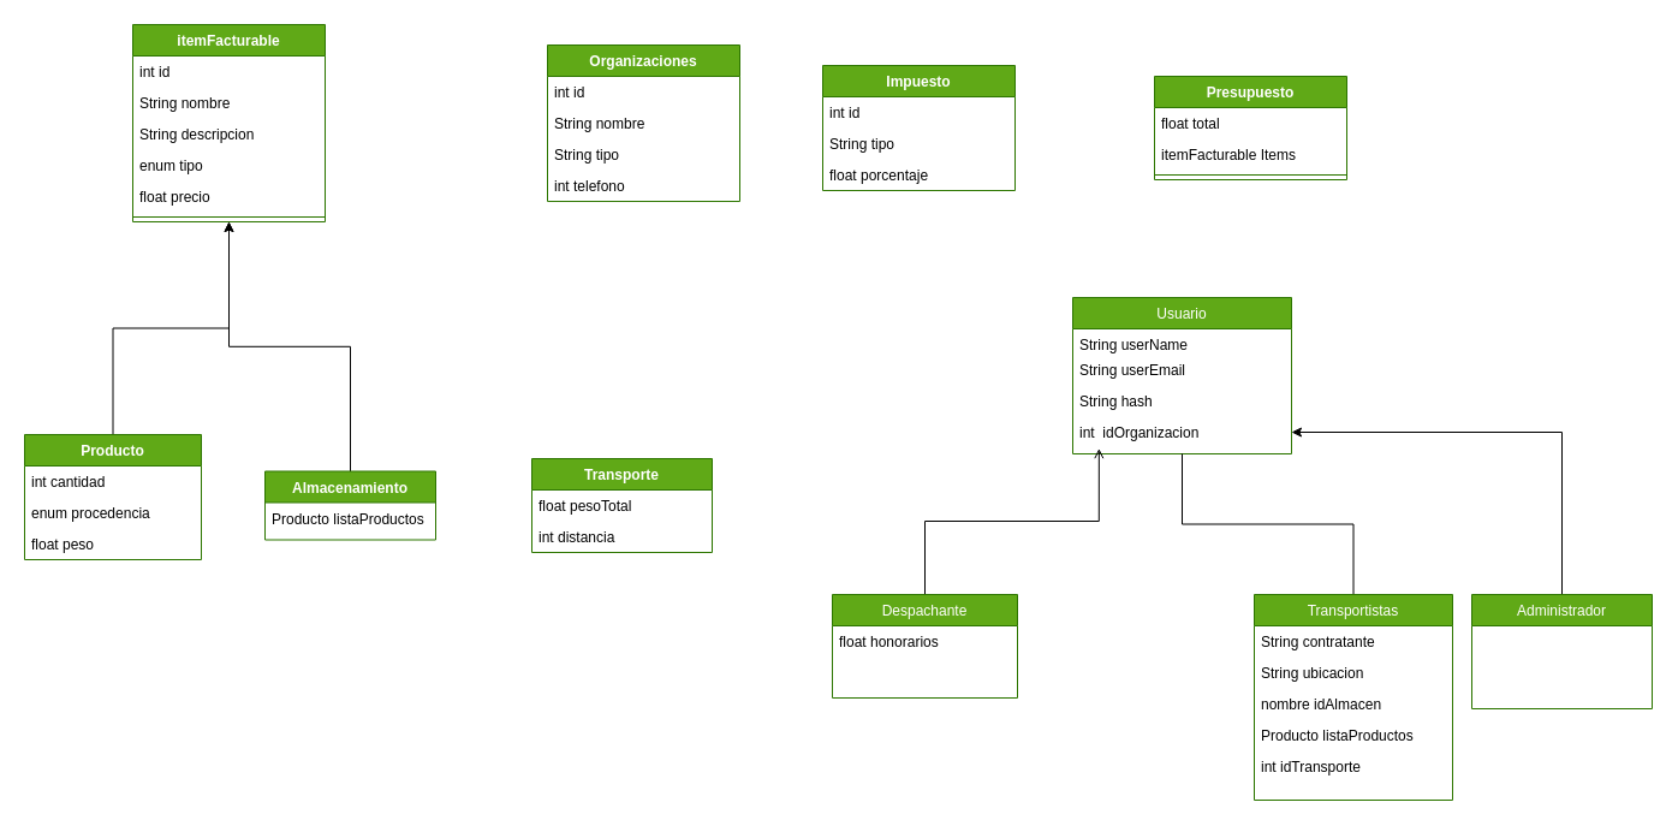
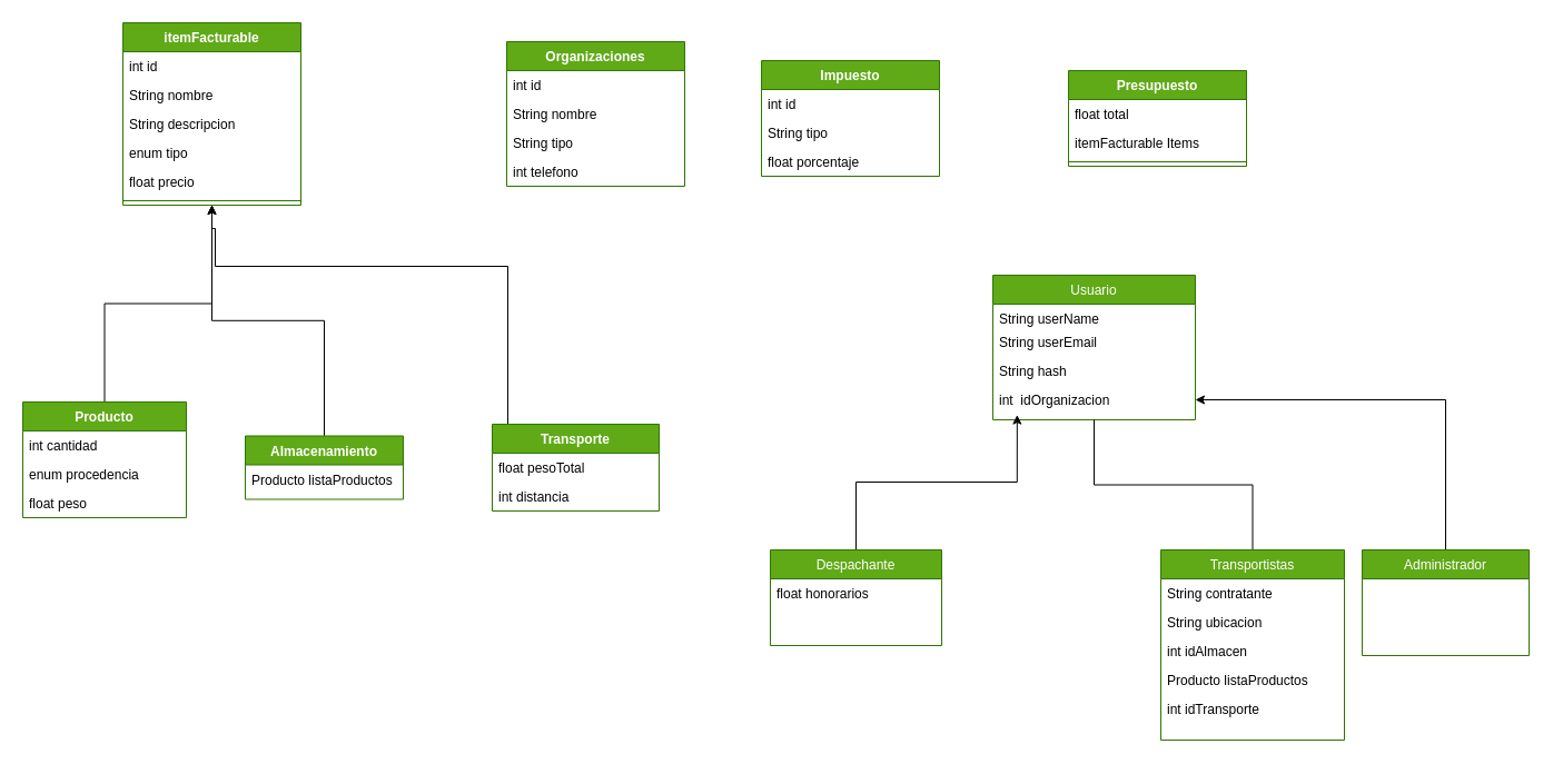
  <mxCell id="0" />
  <mxCell id="1" parent="0" />
  <mxCell id="2" value="Usuario" style="swimlane;fontStyle=0;align=center;verticalAlign=top;childLayout=stackLayout;horizontal=1;startSize=26;horizontalStack=0;resizeParent=1;resizeLast=0;collapsible=1;marginBottom=0;rounded=0;shadow=0;strokeWidth=1;fillColor=#60a917;strokeColor=#2D7600;fontColor=#ffffff;" parent="1" vertex="1"><mxGeometry x="892" y="247" width="182" height="130" as="geometry"><mxRectangle x="550" y="140" width="160" height="26" as="alternateBounds" /></mxGeometry></mxCell>
  <mxCell id="3" value="String userName" style="text;align=left;verticalAlign=top;spacingLeft=4;spacingRight=4;overflow=hidden;rotatable=0;points=[[0,0.5],[1,0.5]];portConstraint=eastwest;rounded=0;shadow=0;html=0;" parent="2" vertex="1"><mxGeometry y="26" width="182" height="21" as="geometry" /></mxCell>
  <mxCell id="4" value="String userEmail" style="text;strokeColor=none;fillColor=none;align=left;verticalAlign=top;spacingLeft=4;spacingRight=4;overflow=hidden;rotatable=0;points=[[0,0.5],[1,0.5]];portConstraint=eastwest;" parent="2" vertex="1"><mxGeometry y="47" width="182" height="26" as="geometry" /></mxCell>
  <mxCell id="5" value="String hash" style="text;strokeColor=none;fillColor=none;align=left;verticalAlign=top;spacingLeft=4;spacingRight=4;overflow=hidden;rotatable=0;points=[[0,0.5],[1,0.5]];portConstraint=eastwest;" parent="2" vertex="1"><mxGeometry y="73" width="182" height="26" as="geometry" /></mxCell>
  <mxCell id="6" value="int  idOrganizacion" style="text;strokeColor=none;fillColor=none;align=left;verticalAlign=top;spacingLeft=4;spacingRight=4;overflow=hidden;rotatable=0;points=[[0,0.5],[1,0.5]];portConstraint=eastwest;" parent="2" vertex="1"><mxGeometry y="99" width="182" height="26" as="geometry" /></mxCell>
- <mxCell id="7" style="edgeStyle=orthogonalEdgeStyle;rounded=0;orthogonalLoop=1;jettySize=auto;html=1;entryX=0.12;entryY=1.023;entryDx=0;entryDy=0;entryPerimeter=0;endArrow=open;" edge="1" parent="1" source="8" target="6"><mxGeometry relative="1" as="geometry" /></mxCell>
+ <mxCell id="7" style="edgeStyle=orthogonalEdgeStyle;rounded=0;orthogonalLoop=1;jettySize=auto;html=1;entryX=0.12;entryY=1.023;entryDx=0;entryDy=0;entryPerimeter=0;" edge="1" parent="1" source="8" target="6"><mxGeometry relative="1" as="geometry" /></mxCell>
  <mxCell id="8" value="Despachante" style="swimlane;fontStyle=0;align=center;verticalAlign=top;childLayout=stackLayout;horizontal=1;startSize=26;horizontalStack=0;resizeParent=1;resizeLast=0;collapsible=1;marginBottom=0;rounded=0;shadow=0;strokeWidth=1;fillColor=#60a917;strokeColor=#2D7600;fontColor=#ffffff;" parent="1" vertex="1"><mxGeometry x="692" y="494" width="154" height="86" as="geometry"><mxRectangle x="-40" y="-150" width="160" height="26" as="alternateBounds" /></mxGeometry></mxCell>
  <mxCell id="9" value="float honorarios" style="text;strokeColor=none;fillColor=none;align=left;verticalAlign=top;spacingLeft=4;spacingRight=4;overflow=hidden;rotatable=0;points=[[0,0.5],[1,0.5]];portConstraint=eastwest;" parent="8" vertex="1"><mxGeometry y="26" width="154" height="26" as="geometry" /></mxCell>
  <mxCell id="10" style="edgeStyle=orthogonalEdgeStyle;rounded=0;orthogonalLoop=1;jettySize=auto;html=1;entryX=0.5;entryY=1;entryDx=0;entryDy=0;endArrow=none;" edge="1" parent="1" source="11" target="2"><mxGeometry relative="1" as="geometry" /></mxCell>
  <mxCell id="11" value="Transportistas&#10;" style="swimlane;fontStyle=0;align=center;verticalAlign=top;childLayout=stackLayout;horizontal=1;startSize=26;horizontalStack=0;resizeParent=1;resizeLast=0;collapsible=1;marginBottom=0;rounded=0;shadow=0;strokeWidth=1;fillColor=#60a917;strokeColor=#2D7600;fontColor=#ffffff;" parent="1" vertex="1"><mxGeometry x="1043" y="494" width="165" height="171" as="geometry"><mxRectangle x="-40" y="-150" width="160" height="26" as="alternateBounds" /></mxGeometry></mxCell>
  <mxCell id="12" value="String contratante" style="text;strokeColor=none;fillColor=none;align=left;verticalAlign=top;spacingLeft=4;spacingRight=4;overflow=hidden;rotatable=0;points=[[0,0.5],[1,0.5]];portConstraint=eastwest;" parent="11" vertex="1"><mxGeometry y="26" width="165" height="26" as="geometry" /></mxCell>
  <mxCell id="13" value="String ubicacion" style="text;strokeColor=none;fillColor=none;align=left;verticalAlign=top;spacingLeft=4;spacingRight=4;overflow=hidden;rotatable=0;points=[[0,0.5],[1,0.5]];portConstraint=eastwest;" parent="11" vertex="1"><mxGeometry y="52" width="165" height="26" as="geometry" /></mxCell>
- <mxCell id="14" value="nombre idAlmacen " style="text;strokeColor=none;fillColor=none;align=left;verticalAlign=top;spacingLeft=4;spacingRight=4;overflow=hidden;rotatable=0;points=[[0,0.5],[1,0.5]];portConstraint=eastwest;" parent="11" vertex="1"><mxGeometry y="78" width="165" height="26" as="geometry" /></mxCell>
+ <mxCell id="14" value="int idAlmacen " style="text;strokeColor=none;fillColor=none;align=left;verticalAlign=top;spacingLeft=4;spacingRight=4;overflow=hidden;rotatable=0;points=[[0,0.5],[1,0.5]];portConstraint=eastwest;" parent="11" vertex="1"><mxGeometry y="78" width="165" height="26" as="geometry" /></mxCell>
  <mxCell id="15" value="Producto listaProductos" style="text;strokeColor=none;fillColor=none;align=left;verticalAlign=top;spacingLeft=4;spacingRight=4;overflow=hidden;rotatable=0;points=[[0,0.5],[1,0.5]];portConstraint=eastwest;" parent="11" vertex="1"><mxGeometry y="104" width="165" height="26" as="geometry" /></mxCell>
  <mxCell id="16" value="int idTransporte" style="text;strokeColor=none;fillColor=none;align=left;verticalAlign=top;spacingLeft=4;spacingRight=4;overflow=hidden;rotatable=0;points=[[0,0.5],[1,0.5]];portConstraint=eastwest;" parent="11" vertex="1"><mxGeometry y="130" width="165" height="26" as="geometry" /></mxCell>
  <mxCell id="17" style="edgeStyle=orthogonalEdgeStyle;rounded=0;orthogonalLoop=1;jettySize=auto;html=1;" edge="1" parent="1" source="18" target="6"><mxGeometry relative="1" as="geometry" /></mxCell>
  <mxCell id="18" value="Administrador" style="swimlane;fontStyle=0;align=center;verticalAlign=top;childLayout=stackLayout;horizontal=1;startSize=26;horizontalStack=0;resizeParent=1;resizeLast=0;collapsible=1;marginBottom=0;rounded=0;shadow=0;strokeWidth=1;fillColor=#60a917;strokeColor=#2D7600;fontColor=#ffffff;" parent="1" vertex="1"><mxGeometry x="1224" y="494" width="150" height="95" as="geometry"><mxRectangle x="550" y="140" width="160" height="26" as="alternateBounds" /></mxGeometry></mxCell>
  <mxCell id="19" style="edgeStyle=orthogonalEdgeStyle;rounded=0;orthogonalLoop=1;jettySize=auto;html=1;" parent="1" source="20" target="24" edge="1"><mxGeometry relative="1" as="geometry" /></mxCell>
  <mxCell id="20" value="Producto" style="swimlane;fontStyle=1;align=center;verticalAlign=top;childLayout=stackLayout;horizontal=1;startSize=26;horizontalStack=0;resizeParent=1;resizeParentMax=0;resizeLast=0;collapsible=1;marginBottom=0;fillColor=#60a917;fontColor=#ffffff;strokeColor=#2D7600;" parent="1" vertex="1"><mxGeometry x="20" y="361" width="147" height="104" as="geometry" /></mxCell>
  <mxCell id="21" value="int cantidad" style="text;strokeColor=none;fillColor=none;align=left;verticalAlign=top;spacingLeft=4;spacingRight=4;overflow=hidden;rotatable=0;points=[[0,0.5],[1,0.5]];portConstraint=eastwest;" parent="20" vertex="1"><mxGeometry y="26" width="147" height="26" as="geometry" /></mxCell>
  <mxCell id="22" value="enum procedencia" style="text;strokeColor=none;fillColor=none;align=left;verticalAlign=top;spacingLeft=4;spacingRight=4;overflow=hidden;rotatable=0;points=[[0,0.5],[1,0.5]];portConstraint=eastwest;" parent="20" vertex="1"><mxGeometry y="52" width="147" height="26" as="geometry" /></mxCell>
  <mxCell id="23" value="float peso&#10;" style="text;strokeColor=none;fillColor=none;align=left;verticalAlign=top;spacingLeft=4;spacingRight=4;overflow=hidden;rotatable=0;points=[[0,0.5],[1,0.5]];portConstraint=eastwest;" parent="20" vertex="1"><mxGeometry y="78" width="147" height="26" as="geometry" /></mxCell>
  <mxCell id="24" value="itemFacturable" style="swimlane;fontStyle=1;align=center;verticalAlign=top;childLayout=stackLayout;horizontal=1;startSize=26;horizontalStack=0;resizeParent=1;resizeParentMax=0;resizeLast=0;collapsible=1;marginBottom=0;fillColor=#60a917;fontColor=#ffffff;strokeColor=#2D7600;" parent="1" vertex="1"><mxGeometry x="110" y="20" width="160" height="164" as="geometry" /></mxCell>
  <mxCell id="25" value="int id" style="text;strokeColor=none;fillColor=none;align=left;verticalAlign=top;spacingLeft=4;spacingRight=4;overflow=hidden;rotatable=0;points=[[0,0.5],[1,0.5]];portConstraint=eastwest;" parent="24" vertex="1"><mxGeometry y="26" width="160" height="26" as="geometry" /></mxCell>
  <mxCell id="26" value="String nombre" style="text;strokeColor=none;fillColor=none;align=left;verticalAlign=top;spacingLeft=4;spacingRight=4;overflow=hidden;rotatable=0;points=[[0,0.5],[1,0.5]];portConstraint=eastwest;" parent="24" vertex="1"><mxGeometry y="52" width="160" height="26" as="geometry" /></mxCell>
  <mxCell id="27" value="String descripcion" style="text;strokeColor=none;fillColor=none;align=left;verticalAlign=top;spacingLeft=4;spacingRight=4;overflow=hidden;rotatable=0;points=[[0,0.5],[1,0.5]];portConstraint=eastwest;" parent="24" vertex="1"><mxGeometry y="78" width="160" height="26" as="geometry" /></mxCell>
  <mxCell id="28" value="enum tipo" style="text;strokeColor=none;fillColor=none;align=left;verticalAlign=top;spacingLeft=4;spacingRight=4;overflow=hidden;rotatable=0;points=[[0,0.5],[1,0.5]];portConstraint=eastwest;" parent="24" vertex="1"><mxGeometry y="104" width="160" height="26" as="geometry" /></mxCell>
  <mxCell id="29" value="float precio&#10;" style="text;strokeColor=none;fillColor=none;align=left;verticalAlign=top;spacingLeft=4;spacingRight=4;overflow=hidden;rotatable=0;points=[[0,0.5],[1,0.5]];portConstraint=eastwest;" parent="24" vertex="1"><mxGeometry y="130" width="160" height="26" as="geometry" /></mxCell>
  <mxCell id="30" value="" style="line;strokeWidth=1;fillColor=none;align=left;verticalAlign=middle;spacingTop=-1;spacingLeft=3;spacingRight=3;rotatable=0;labelPosition=right;points=[];portConstraint=eastwest;strokeColor=inherit;" parent="24" vertex="1"><mxGeometry y="156" width="160" height="8" as="geometry" /></mxCell>
+ <mxCell id="31" style="edgeStyle=orthogonalEdgeStyle;rounded=0;orthogonalLoop=1;jettySize=auto;html=1;entryX=0.5;entryY=1;entryDx=0;entryDy=0;" parent="1" source="32" target="24" edge="1"><mxGeometry relative="1" as="geometry"><Array as="points"><mxPoint x="456" y="239" /><mxPoint x="193" y="239" /><mxPoint x="193" y="205" /><mxPoint x="190" y="205" /></Array></mxGeometry></mxCell>
  <mxCell id="32" value="Transporte" style="swimlane;fontStyle=1;align=center;verticalAlign=top;childLayout=stackLayout;horizontal=1;startSize=26;horizontalStack=0;resizeParent=1;resizeParentMax=0;resizeLast=0;collapsible=1;marginBottom=0;fillColor=#60a917;fontColor=#ffffff;strokeColor=#2D7600;" parent="1" vertex="1"><mxGeometry x="442" y="381" width="150" height="78" as="geometry" /></mxCell>
  <mxCell id="33" value="float pesoTotal" style="text;strokeColor=none;fillColor=none;align=left;verticalAlign=top;spacingLeft=4;spacingRight=4;overflow=hidden;rotatable=0;points=[[0,0.5],[1,0.5]];portConstraint=eastwest;" parent="32" vertex="1"><mxGeometry y="26" width="150" height="26" as="geometry" /></mxCell>
  <mxCell id="34" value="int distancia" style="text;strokeColor=none;fillColor=none;align=left;verticalAlign=top;spacingLeft=4;spacingRight=4;overflow=hidden;rotatable=0;points=[[0,0.5],[1,0.5]];portConstraint=eastwest;" parent="32" vertex="1"><mxGeometry y="52" width="150" height="26" as="geometry" /></mxCell>
  <mxCell id="35" value="Impuesto" style="swimlane;fontStyle=1;align=center;verticalAlign=top;childLayout=stackLayout;horizontal=1;startSize=26;horizontalStack=0;resizeParent=1;resizeParentMax=0;resizeLast=0;collapsible=1;marginBottom=0;fillColor=#60a917;fontColor=#ffffff;strokeColor=#2D7600;" parent="1" vertex="1"><mxGeometry x="684" y="54" width="160" height="104" as="geometry" /></mxCell>
  <mxCell id="36" value="int id" style="text;strokeColor=none;fillColor=none;align=left;verticalAlign=top;spacingLeft=4;spacingRight=4;overflow=hidden;rotatable=0;points=[[0,0.5],[1,0.5]];portConstraint=eastwest;" vertex="1" parent="35"><mxGeometry y="26" width="160" height="26" as="geometry" /></mxCell>
  <mxCell id="37" value="String tipo" style="text;strokeColor=none;fillColor=none;align=left;verticalAlign=top;spacingLeft=4;spacingRight=4;overflow=hidden;rotatable=0;points=[[0,0.5],[1,0.5]];portConstraint=eastwest;" parent="35" vertex="1"><mxGeometry y="52" width="160" height="26" as="geometry" /></mxCell>
  <mxCell id="38" value="float porcentaje" style="text;strokeColor=none;fillColor=none;align=left;verticalAlign=top;spacingLeft=4;spacingRight=4;overflow=hidden;rotatable=0;points=[[0,0.5],[1,0.5]];portConstraint=eastwest;" parent="35" vertex="1"><mxGeometry y="78" width="160" height="26" as="geometry" /></mxCell>
  <mxCell id="39" style="edgeStyle=orthogonalEdgeStyle;rounded=0;orthogonalLoop=1;jettySize=auto;html=1;entryX=0.5;entryY=1;entryDx=0;entryDy=0;" parent="1" source="40" target="24" edge="1"><mxGeometry relative="1" as="geometry" /></mxCell>
  <mxCell id="40" value="Almacenamiento" style="swimlane;fontStyle=1;align=center;verticalAlign=top;childLayout=stackLayout;horizontal=1;startSize=26;horizontalStack=0;resizeParent=1;resizeParentMax=0;resizeLast=0;collapsible=1;marginBottom=0;fillColor=#60a917;fontColor=#ffffff;strokeColor=#2D7600;" parent="1" vertex="1"><mxGeometry x="220" y="391.5" width="142" height="57" as="geometry" /></mxCell>
  <mxCell id="41" value="Producto listaProductos" style="text;strokeColor=none;fillColor=none;align=left;verticalAlign=top;spacingLeft=4;spacingRight=4;overflow=hidden;rotatable=0;points=[[0,0.5],[1,0.5]];portConstraint=eastwest;" parent="40" vertex="1"><mxGeometry y="26" width="142" height="31" as="geometry" /></mxCell>
  <mxCell id="42" value="Presupuesto" style="swimlane;fontStyle=1;align=center;verticalAlign=top;childLayout=stackLayout;horizontal=1;startSize=26;horizontalStack=0;resizeParent=1;resizeParentMax=0;resizeLast=0;collapsible=1;marginBottom=0;fillColor=#60a917;fontColor=#ffffff;strokeColor=#2D7600;" parent="1" vertex="1"><mxGeometry x="960" y="63" width="160" height="86" as="geometry" /></mxCell>
  <mxCell id="43" value="float total" style="text;strokeColor=none;fillColor=none;align=left;verticalAlign=top;spacingLeft=4;spacingRight=4;overflow=hidden;rotatable=0;points=[[0,0.5],[1,0.5]];portConstraint=eastwest;" parent="42" vertex="1"><mxGeometry y="26" width="160" height="26" as="geometry" /></mxCell>
  <mxCell id="44" value="itemFacturable Items" style="text;strokeColor=none;fillColor=none;align=left;verticalAlign=top;spacingLeft=4;spacingRight=4;overflow=hidden;rotatable=0;points=[[0,0.5],[1,0.5]];portConstraint=eastwest;" parent="42" vertex="1"><mxGeometry y="52" width="160" height="26" as="geometry" /></mxCell>
  <mxCell id="45" value="" style="line;strokeWidth=1;fillColor=none;align=left;verticalAlign=middle;spacingTop=-1;spacingLeft=3;spacingRight=3;rotatable=0;labelPosition=right;points=[];portConstraint=eastwest;strokeColor=inherit;" parent="42" vertex="1"><mxGeometry y="78" width="160" height="8" as="geometry" /></mxCell>
  <mxCell id="46" value="Organizaciones" style="swimlane;fontStyle=1;align=center;verticalAlign=top;childLayout=stackLayout;horizontal=1;startSize=26;horizontalStack=0;resizeParent=1;resizeParentMax=0;resizeLast=0;collapsible=1;marginBottom=0;fillColor=#60a917;fontColor=#ffffff;strokeColor=#2D7600;" parent="1" vertex="1"><mxGeometry x="455" y="37" width="160" height="130" as="geometry" /></mxCell>
  <mxCell id="47" value="int id" style="text;strokeColor=none;fillColor=none;align=left;verticalAlign=top;spacingLeft=4;spacingRight=4;overflow=hidden;rotatable=0;points=[[0,0.5],[1,0.5]];portConstraint=eastwest;" parent="46" vertex="1"><mxGeometry y="26" width="160" height="26" as="geometry" /></mxCell>
  <mxCell id="48" value="String nombre&#10;" style="text;strokeColor=none;fillColor=none;align=left;verticalAlign=top;spacingLeft=4;spacingRight=4;overflow=hidden;rotatable=0;points=[[0,0.5],[1,0.5]];portConstraint=eastwest;" parent="46" vertex="1"><mxGeometry y="52" width="160" height="26" as="geometry" /></mxCell>
  <mxCell id="49" value="String tipo" style="text;strokeColor=none;fillColor=none;align=left;verticalAlign=top;spacingLeft=4;spacingRight=4;overflow=hidden;rotatable=0;points=[[0,0.5],[1,0.5]];portConstraint=eastwest;" parent="46" vertex="1"><mxGeometry y="78" width="160" height="26" as="geometry" /></mxCell>
  <mxCell id="50" value="int telefono " style="text;strokeColor=none;fillColor=none;align=left;verticalAlign=top;spacingLeft=4;spacingRight=4;overflow=hidden;rotatable=0;points=[[0,0.5],[1,0.5]];portConstraint=eastwest;" parent="46" vertex="1"><mxGeometry y="104" width="160" height="26" as="geometry" /></mxCell>
